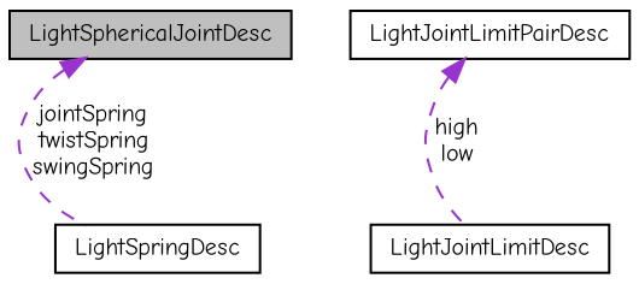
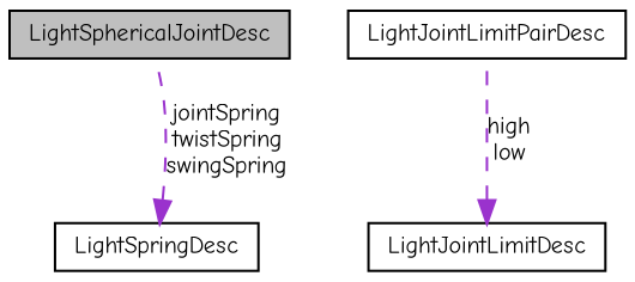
  digraph {
    fontname="Comic Neue"
    node [color=black fillcolor=white fontname="Comic Neue" fontsize=10 shape=record style=filled]
    edge [color=darkorchid3 dir=back fontname="Comic Neue" fontsize=10 labelfontname="FreeSans.ttf" labelfontsize=10 style=dashed]
    n1 [fillcolor=grey75 fontcolor=black height=0.2 label=LightSphericalJointDesc width=0.4]
    n2 [height=0.2 label=LightSpringDesc width=0.4]
    n3 [height=0.2 label=LightJointLimitPairDesc width=0.4]
    n4 [height=0.2 label=LightJointLimitDesc width=0.4]
-   n1 -> n2 [label="jointSpring\ntwistSpring\nswingSpring"]
-   n3 -> n4 [label="high\nlow"]
+   n2 -> n1 [label="jointSpring\ntwistSpring\nswingSpring"]
+   n4 -> n3 [label="high\nlow"]
  }
